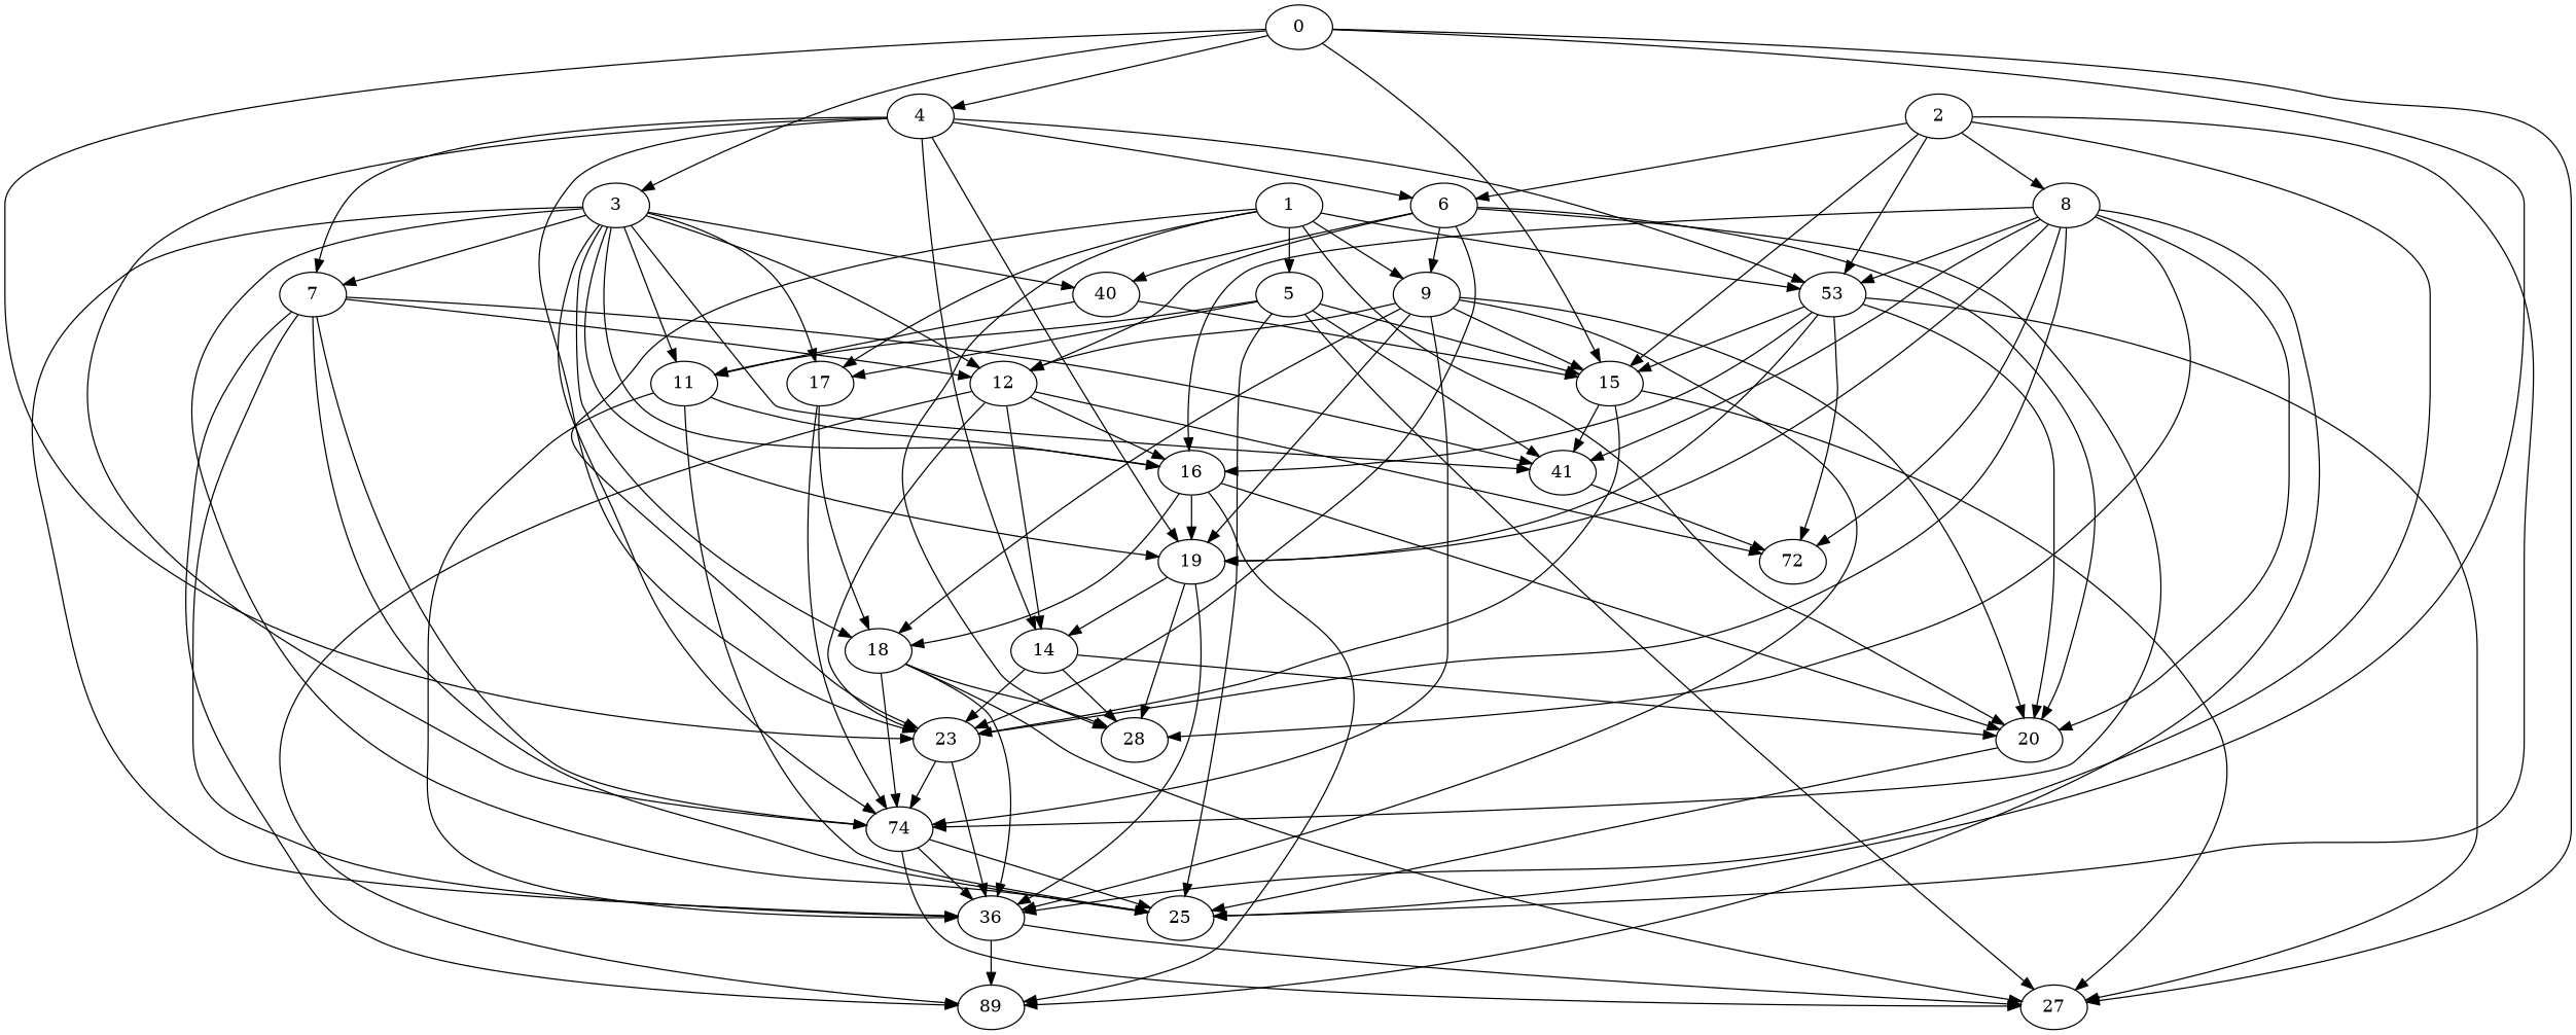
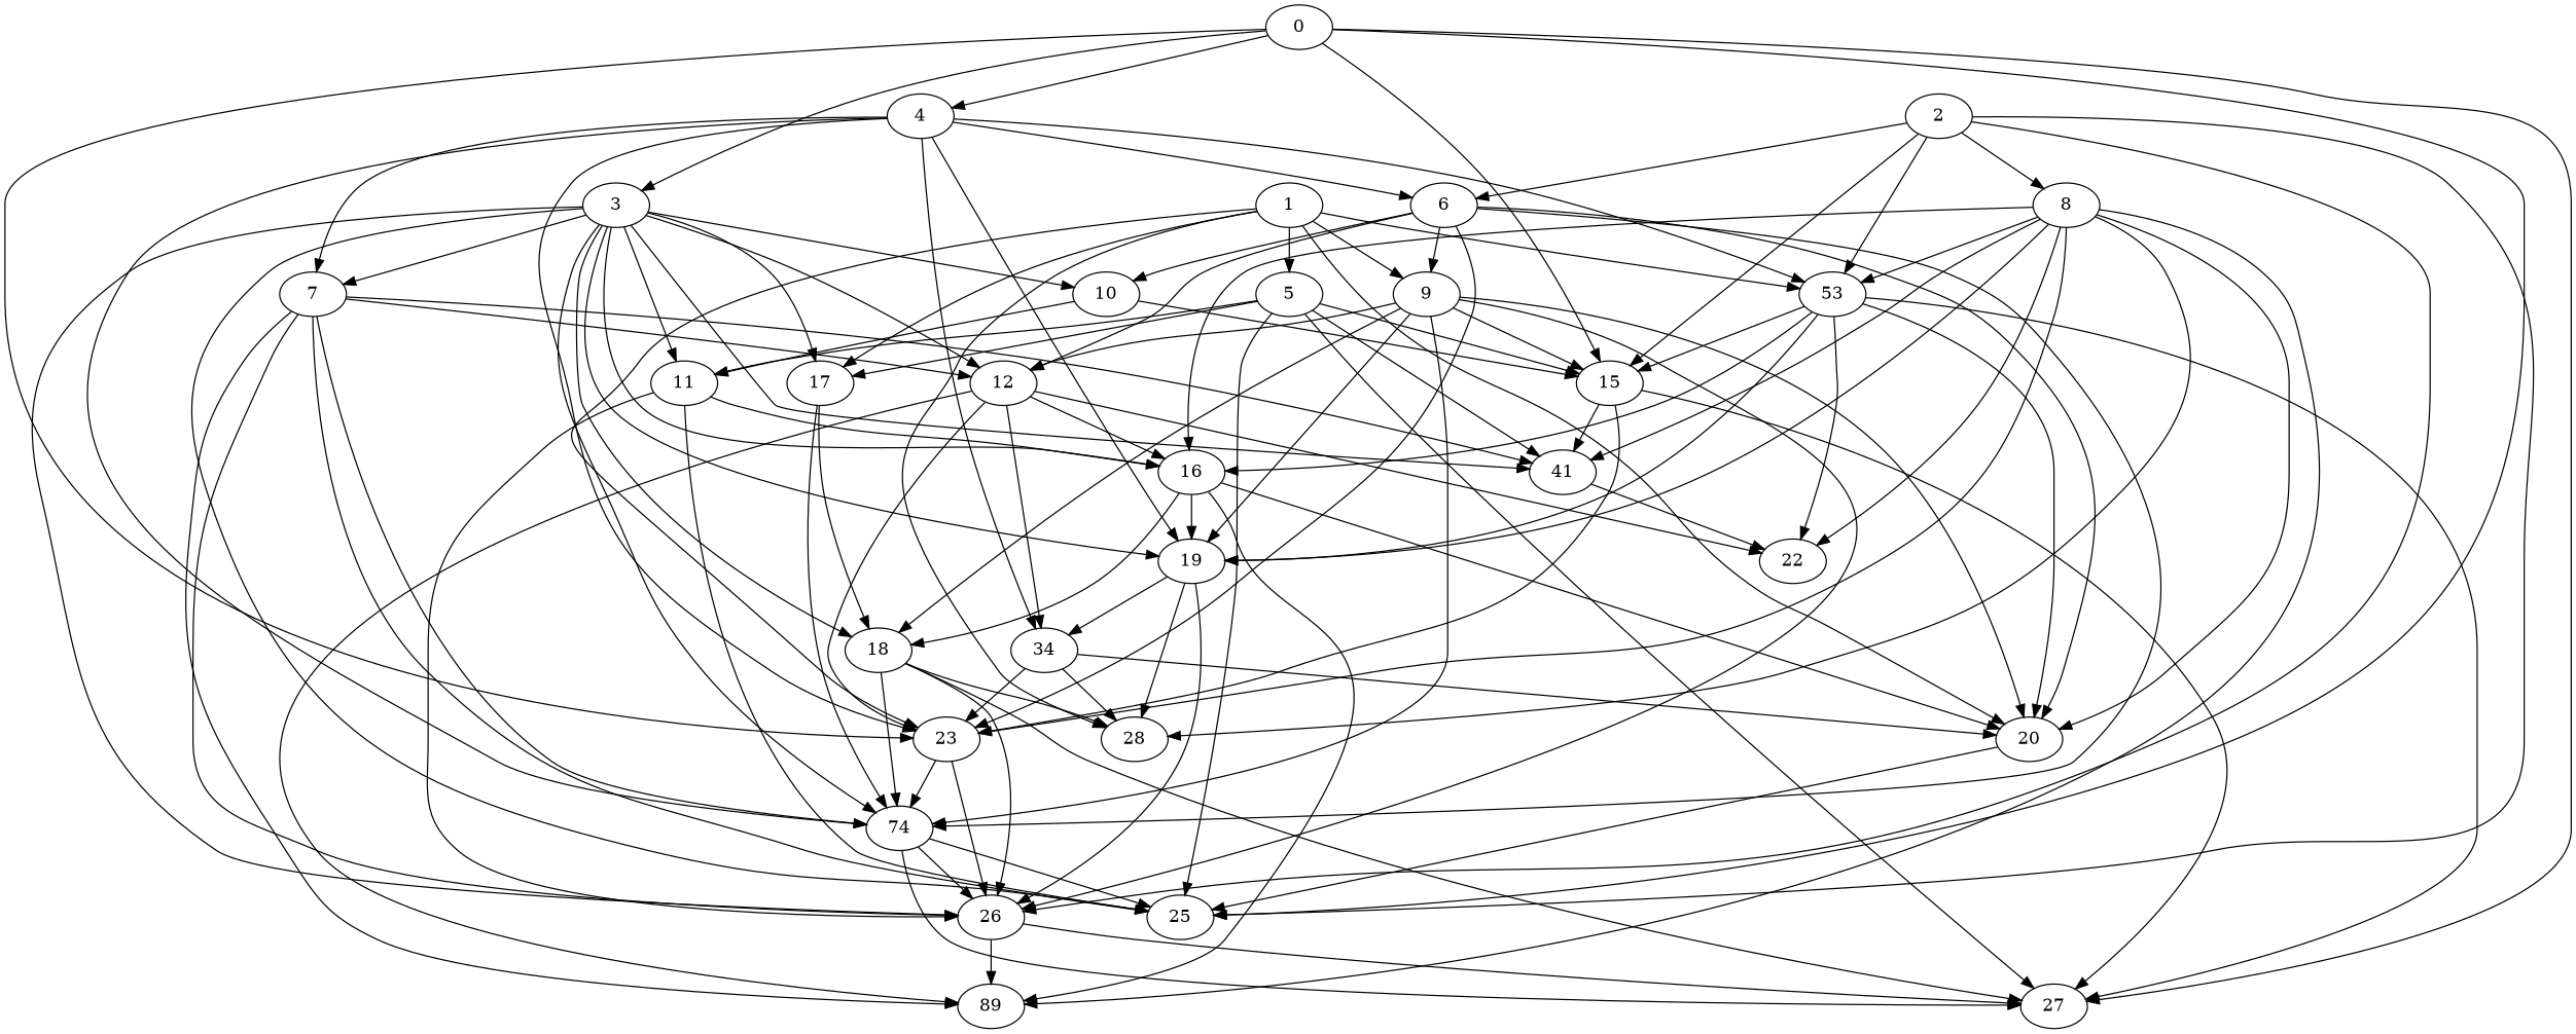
  digraph {
    "Duplicate states"=0
    GraphType=Random
    "Max states in OPEN"=0
    Modes="120000ms; topo-ordered tasks, ; Pruning: task equivalence, fixed order ready list, ; F-value: ; Optimisation: best schedule length (SL) optimisation on equal, "
    NumberOfTasks=30
    "Pruned using list schedule length"=37226478
    "States removed from OPEN"=0
    TargetSystem="Homogeneous-2"
    "Time to schedule (ms)"=31798
    "Total idle time"=0
    "Total schedule length"=3540
    "Total sequential time"=7041
    "Total states created"=82284995
    node [Processor=0 "Start time"=0 Weight=175]
    edge [Weight=9]
    0 ["Finish time"=175]
    4 ["Finish time"=438 Processor=1 "Start time"=219 Weight=219]
    3 ["Finish time"=394 "Start time"=175 Weight=219]
    15 ["Finish time"=2142 "Start time"=1967]
    23 ["Finish time"=2317 "Start time"=2142]
    27 ["Finish time"=3540 "Start time"=3103 Weight=437]
    25 ["Finish time"=3501 Processor=1 "Start time"=3326]
    6 ["Finish time"=787 "Start time"=700 Weight=87]
    n9 ["Finish time"=1926 Processor=1 "Start time"=1707 Weight=219 label=53]
    7 ["Finish time"=613 Processor=1 "Start time"=438]
-   14 ["Finish time"=1967 "Start time"=1836 Weight=131]
+   14 ["Finish time"=1967 "Start time"=1836 Weight=131 label=34]
    n12 ["Finish time"=2757 Processor=1 "Start time"=2407 Weight=350 label=74]
    19 ["Finish time"=2667 "Start time"=2492]
-   26 ["Finish time"=3016 "Start time"=2929 Weight=87 label=36]
+   26 ["Finish time"=3016 "Start time"=2929 Weight=87]
    17 ["Finish time"=1661 "Start time"=1224 Weight=437]
    12 ["Finish time"=1836 "Start time"=1661]
-   10 ["Finish time"=1049 "Start time"=787 Weight=262 label=40]
+   10 ["Finish time"=1049 "Start time"=787 Weight=262]
    11 ["Finish time"=1224 "Start time"=1049]
    16 ["Finish time"=2145 Processor=1 "Start time"=1926 Weight=219]
    18 ["Finish time"=2407 Processor=1 "Start time"=2145 Weight=262]
    n21 ["Finish time"=2492 "Start time"=2317 label=41]
    20 ["Finish time"=3326 Processor=1 "Start time"=3107 Weight=219]
    9 ["Finish time"=1313 Processor=1 "Start time"=963 Weight=350]
-   22 ["Finish time"=3107 Processor=1 "Start time"=2757 Weight=350 label=72]
+   22 ["Finish time"=3107 Processor=1 "Start time"=2757 Weight=350]
    n25 ["Finish time"=3103 "Start time"=3016 Weight=87 label=89]
    28 ["Finish time"=2929 "Start time"=2667 Weight=262]
    2 ["Finish time"=700 "Start time"=394 Weight=306]
    8 ["Finish time"=1707 Processor=1 "Start time"=1313 Weight=394]
    1 ["Finish time"=219 Processor=1 Weight=219]
    5 ["Finish time"=963 Processor=1 "Start time"=613 Weight=350]
    0 -> 4
    0 -> 3 [Weight=3]
    0 -> 15 [Weight=7]
    0 -> 23 [Weight=2]
    0 -> 27 [Weight=5]
    0 -> 25 [Weight=7]
    4 -> 23 [Weight=7]
    4 -> 6
    4 -> n9 [Weight=8]
    4 -> 7 [Weight=3]
    4 -> 14 [Weight=7]
    4 -> n12 [Weight=5]
    4 -> 19
    3 -> 25 [Weight=5]
    3 -> 7 [Weight=2]
    3 -> n12
    3 -> 19 [Weight=5]
    3 -> 26 [Weight=2]
    3 -> 17
    3 -> 12 [Weight=8]
    3 -> 10 [Weight=8]
    3 -> 11 [Weight=3]
    3 -> 16 [Weight=5]
    3 -> 18 [Weight=3]
    3 -> n21 [Weight=4]
    15 -> 23 [Weight=8]
    15 -> 27 [Weight=4]
    15 -> n21 [Weight=3]
    23 -> n12 [Weight=5]
    23 -> 26 [Weight=5]
    6 -> 23 [Weight=2]
    6 -> n12
    6 -> 12 [Weight=10]
    6 -> 10 [Weight=8]
    6 -> 20 [Weight=3]
    6 -> 9
    n9 -> 15 [Weight=5]
    n9 -> 27 [Weight=2]
    n9 -> 19 [Weight=10]
    n9 -> 16
    n9 -> 20 [Weight=4]
    n9 -> 22
    7 -> 25 [Weight=3]
    7 -> n12
    7 -> 26 [Weight=3]
    7 -> 12 [Weight=3]
    7 -> n21 [Weight=7]
    7 -> n25 [Weight=3]
    14 -> 23 [Weight=7]
    14 -> 20 [Weight=4]
    14 -> 28
    n12 -> 27 [Weight=6]
    n12 -> 25 [Weight=2]
    n12 -> 26 [Weight=2]
    19 -> 14 [Weight=6]
    19 -> 26 [Weight=4]
    19 -> 28 [Weight=8]
    26 -> 27 [Weight=7]
    26 -> n25
    17 -> n12 [Weight=5]
    17 -> 18 [Weight=10]
    12 -> 23 [Weight=5]
    12 -> 14 [Weight=7]
    12 -> 16 [Weight=4]
    12 -> 22 [Weight=7]
    12 -> n25 [Weight=4]
    10 -> 15
    10 -> 11 [Weight=6]
    11 -> 25 [Weight=3]
    11 -> 26 [Weight=3]
    11 -> 16 [Weight=2]
    16 -> 19 [Weight=8]
    16 -> 18 [Weight=8]
    16 -> 20
    16 -> n25 [Weight=3]
    18 -> 27 [Weight=8]
    18 -> n12 [Weight=7]
    18 -> 26 [Weight=8]
    18 -> 28 [Weight=3]
    n21 -> 22 [Weight=3]
    20 -> 25 [Weight=6]
    9 -> 15
    9 -> n12
    9 -> 19 [Weight=10]
    9 -> 26 [Weight=6]
    9 -> 12 [Weight=5]
    9 -> 18 [Weight=5]
    9 -> 20 [Weight=8]
    2 -> 15 [Weight=7]
    2 -> 25 [Weight=8]
    2 -> 6
    2 -> n9 [Weight=3]
    2 -> 26 [Weight=4]
    2 -> 8 [Weight=4]
    8 -> 23 [Weight=3]
    8 -> n9
    8 -> 19
    8 -> 16 [Weight=6]
    8 -> n21
    8 -> 20 [Weight=2]
    8 -> 22
    8 -> n25 [Weight=4]
    8 -> 28 [Weight=6]
    1 -> 23 [Weight=4]
    1 -> n9 [Weight=8]
    1 -> 17 [Weight=4]
    1 -> 20 [Weight=10]
    1 -> 9 [Weight=2]
    1 -> 28 [Weight=4]
    1 -> 5
    5 -> 15 [Weight=4]
    5 -> 27 [Weight=10]
    5 -> 25 [Weight=10]
    5 -> 17 [Weight=3]
    5 -> 11
    5 -> n21 [Weight=5]
  }
